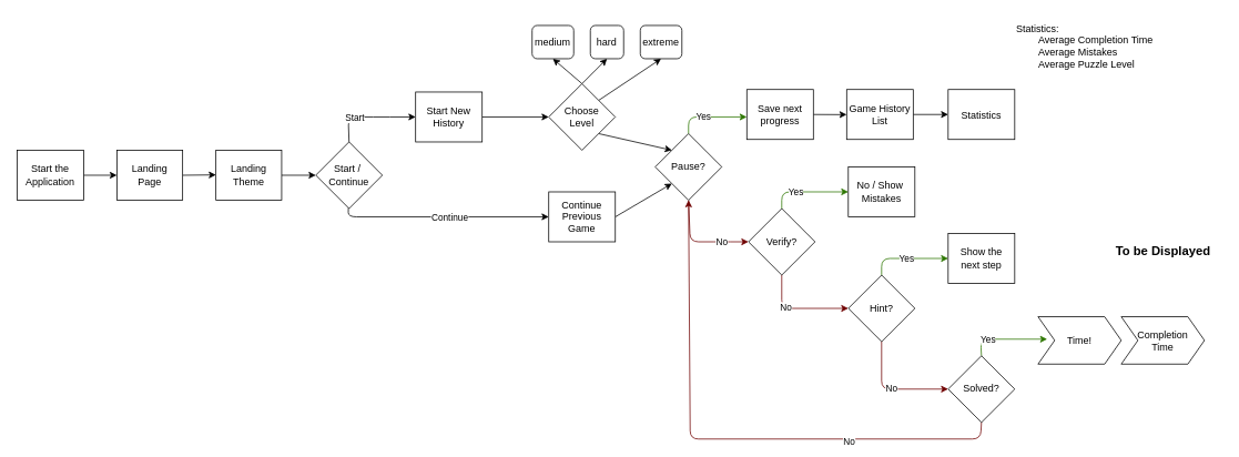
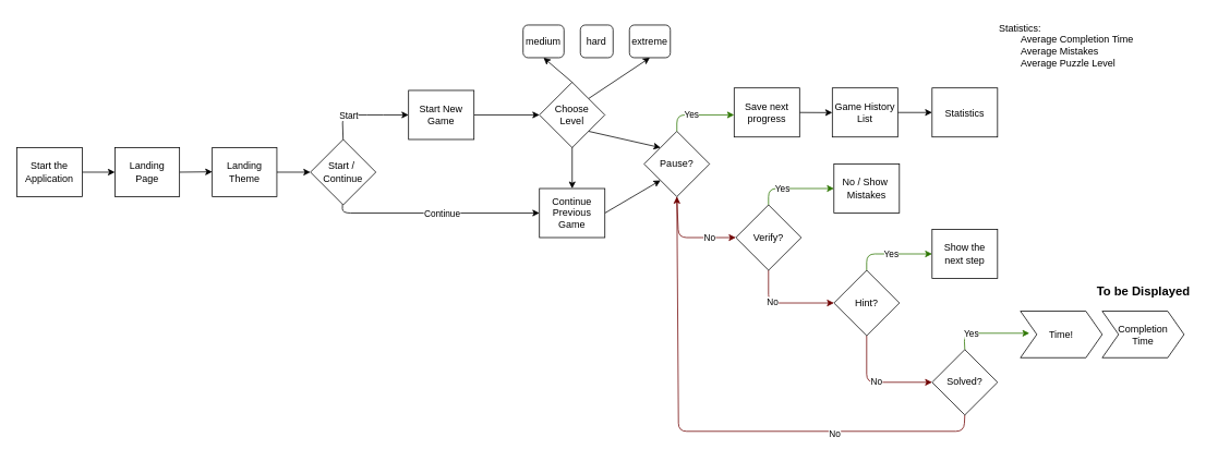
  <mxCell id="0" />
  <mxCell id="1" parent="0" />
  <mxCell id="2" style="edgeStyle=none;html=1;exitX=1;exitY=0.5;exitDx=0;exitDy=0;" edge="1" parent="1" source="3" target="5"><mxGeometry relative="1" as="geometry" /></mxCell>
  <mxCell id="3" value="Start the &lt;br&gt;Application" style="rounded=0;whiteSpace=wrap;html=1;" vertex="1" parent="1"><mxGeometry x="20" y="180" width="80" height="60" as="geometry" /></mxCell>
  <mxCell id="4" style="edgeStyle=none;html=1;exitX=1;exitY=0.5;exitDx=0;exitDy=0;" edge="1" parent="1" source="5"><mxGeometry relative="1" as="geometry"><mxPoint x="259" y="209.571" as="targetPoint" /></mxGeometry></mxCell>
  <mxCell id="5" value="Landing&lt;br&gt;Page" style="rounded=0;whiteSpace=wrap;html=1;" vertex="1" parent="1"><mxGeometry x="140" y="180" width="79" height="60" as="geometry" /></mxCell>
  <mxCell id="6" style="edgeStyle=none;html=1;entryX=0;entryY=0.5;entryDx=0;entryDy=0;" edge="1" parent="1" source="10" target="14"><mxGeometry relative="1" as="geometry"><Array as="points"><mxPoint x="418" y="260" /></Array></mxGeometry></mxCell>
  <mxCell id="7" value="Continue" style="edgeLabel;html=1;align=center;verticalAlign=middle;resizable=0;points=[];" vertex="1" connectable="0" parent="6"><mxGeometry x="-0.229" y="3" relative="1" as="geometry"><mxPoint x="35" y="3" as="offset" /></mxGeometry></mxCell>
  <mxCell id="8" style="edgeStyle=none;html=1;exitX=0.5;exitY=0;exitDx=0;exitDy=0;entryX=0;entryY=0.5;entryDx=0;entryDy=0;" edge="1" parent="1" source="10" target="12"><mxGeometry relative="1" as="geometry"><Array as="points"><mxPoint x="418" y="140" /><mxPoint x="458" y="140" /></Array></mxGeometry></mxCell>
  <mxCell id="9" value="Start" style="edgeLabel;html=1;align=center;verticalAlign=middle;resizable=0;points=[];" vertex="1" connectable="0" parent="8"><mxGeometry x="-0.32" relative="1" as="geometry"><mxPoint as="offset" /></mxGeometry></mxCell>
  <mxCell id="10" value="Start /&amp;nbsp;&lt;br&gt;Continue" style="rhombus;whiteSpace=wrap;html=1;" vertex="1" parent="1"><mxGeometry x="379" y="170" width="80" height="80" as="geometry" /></mxCell>
  <mxCell id="11" style="edgeStyle=none;html=1;exitX=1;exitY=0.5;exitDx=0;exitDy=0;entryX=0;entryY=0.5;entryDx=0;entryDy=0;" edge="1" parent="1" source="12" target="19"><mxGeometry relative="1" as="geometry"><mxPoint x="659" y="140.093" as="targetPoint" /><mxPoint x="579" y="170" as="sourcePoint" /></mxGeometry></mxCell>
- <mxCell id="12" value="Start New History" style="rounded=0;whiteSpace=wrap;html=1;" vertex="1" parent="1"><mxGeometry x="499" y="110" width="80" height="60" as="geometry" /></mxCell>
+ <mxCell id="12" value="Start New Game" style="rounded=0;whiteSpace=wrap;html=1;" vertex="1" parent="1"><mxGeometry x="499" y="110" width="80" height="60" as="geometry" /></mxCell>
  <mxCell id="13" style="edgeStyle=none;html=1;exitX=1;exitY=0.5;exitDx=0;exitDy=0;entryX=0;entryY=1;entryDx=0;entryDy=0;" edge="1" parent="1" source="14" target="32"><mxGeometry relative="1" as="geometry" /></mxCell>
  <mxCell id="14" value="Continue Previous Game" style="rounded=0;whiteSpace=wrap;html=1;" vertex="1" parent="1"><mxGeometry x="659" y="230" width="80" height="60" as="geometry" /></mxCell>
  <mxCell id="15" style="edgeStyle=none;html=1;exitX=0.5;exitY=0;exitDx=0;exitDy=0;entryX=0.5;entryY=1;entryDx=0;entryDy=0;" edge="1" parent="1" source="19" target="20"><mxGeometry relative="1" as="geometry" /></mxCell>
- <mxCell id="16" style="edgeStyle=none;html=1;exitX=0.5;exitY=0;exitDx=0;exitDy=0;entryX=0.5;entryY=1;entryDx=0;entryDy=0;" edge="1" parent="1" source="19" target="21"><mxGeometry relative="1" as="geometry" /></mxCell>
+ <mxCell id="16" style="edgeStyle=none;html=1;exitX=0.5;exitY=0;exitDx=0;exitDy=0;" edge="1" parent="1" source="19" target="14"><mxGeometry relative="1" as="geometry" /></mxCell>
  <mxCell id="17" style="edgeStyle=none;html=1;exitX=1;exitY=0;exitDx=0;exitDy=0;entryX=0.5;entryY=1;entryDx=0;entryDy=0;" edge="1" parent="1" source="19" target="22"><mxGeometry relative="1" as="geometry" /></mxCell>
  <mxCell id="18" style="edgeStyle=none;html=1;exitX=1;exitY=1;exitDx=0;exitDy=0;entryX=0;entryY=0;entryDx=0;entryDy=0;" edge="1" parent="1" source="19" target="32"><mxGeometry relative="1" as="geometry" /></mxCell>
  <mxCell id="19" value="Choose &lt;br&gt;Level" style="rhombus;whiteSpace=wrap;html=1;" vertex="1" parent="1"><mxGeometry x="659" y="100" width="80" height="80" as="geometry" /></mxCell>
  <mxCell id="20" value="medium" style="rounded=1;whiteSpace=wrap;html=1;" vertex="1" parent="1"><mxGeometry x="639" y="30" width="50" height="40" as="geometry" /></mxCell>
  <mxCell id="21" value="hard" style="rounded=1;whiteSpace=wrap;html=1;" vertex="1" parent="1"><mxGeometry x="709" y="30" width="40" height="40" as="geometry" /></mxCell>
  <mxCell id="22" value="extreme" style="rounded=1;whiteSpace=wrap;html=1;" vertex="1" parent="1"><mxGeometry x="769" y="30" width="50" height="40" as="geometry" /></mxCell>
  <mxCell id="23" style="edgeStyle=none;html=1;exitX=0.5;exitY=0;exitDx=0;exitDy=0;entryX=0;entryY=0.5;entryDx=0;entryDy=0;fillColor=#60a917;strokeColor=#2D7600;" edge="1" parent="1" source="27"><mxGeometry relative="1" as="geometry"><mxPoint x="1258" y="407" as="targetPoint" /><Array as="points"><mxPoint x="1178" y="407" /></Array></mxGeometry></mxCell>
  <mxCell id="24" value="Yes" style="edgeLabel;html=1;align=center;verticalAlign=middle;resizable=0;points=[];" vertex="1" connectable="0" parent="23"><mxGeometry x="-0.427" relative="1" as="geometry"><mxPoint as="offset" /></mxGeometry></mxCell>
  <mxCell id="25" style="edgeStyle=none;html=1;exitX=0.5;exitY=1;exitDx=0;exitDy=0;entryX=0.5;entryY=1;entryDx=0;entryDy=0;fillColor=#a20025;strokeColor=#6F0000;" edge="1" parent="1" source="27" target="32"><mxGeometry relative="1" as="geometry"><mxPoint x="1258" y="527" as="targetPoint" /><Array as="points"><mxPoint x="1178" y="527" /><mxPoint x="829" y="527" /></Array></mxGeometry></mxCell>
  <mxCell id="26" value="No" style="edgeLabel;html=1;align=center;verticalAlign=middle;resizable=0;points=[];" vertex="1" connectable="0" parent="25"><mxGeometry x="-0.455" y="2" relative="1" as="geometry"><mxPoint as="offset" /></mxGeometry></mxCell>
  <mxCell id="27" value="Solved?" style="rhombus;whiteSpace=wrap;html=1;" vertex="1" parent="1"><mxGeometry x="1139" y="427" width="80" height="80" as="geometry" /></mxCell>
  <mxCell id="28" value="Time!" style="shape=step;perimeter=stepPerimeter;fixedSize=1;points=[];whiteSpace=wrap;html=1;" vertex="1" parent="1"><mxGeometry x="1247" y="380" width="100" height="57" as="geometry" /></mxCell>
  <mxCell id="29" value="Completion&lt;br&gt;Time" style="shape=step;perimeter=stepPerimeter;fixedSize=1;points=[];whiteSpace=wrap;html=1;" vertex="1" parent="1"><mxGeometry x="1347" y="380" width="100" height="57" as="geometry" /></mxCell>
  <mxCell id="30" style="edgeStyle=none;html=1;exitX=0.5;exitY=1;exitDx=0;exitDy=0;fillColor=#a20025;strokeColor=#6F0000;entryX=0;entryY=0.5;entryDx=0;entryDy=0;" edge="1" parent="1" source="32" target="45"><mxGeometry relative="1" as="geometry"><mxPoint x="897" y="260" as="targetPoint" /><Array as="points"><mxPoint x="829" y="290" /><mxPoint x="867" y="290" /></Array></mxGeometry></mxCell>
  <mxCell id="31" value="No" style="edgeLabel;html=1;align=center;verticalAlign=middle;resizable=0;points=[];" vertex="1" connectable="0" parent="30"><mxGeometry x="-0.367" relative="1" as="geometry"><mxPoint x="38" y="12" as="offset" /></mxGeometry></mxCell>
  <mxCell id="32" value="Pause?" style="rhombus;whiteSpace=wrap;html=1;" vertex="1" parent="1"><mxGeometry x="787" y="160" width="80" height="80" as="geometry" /></mxCell>
  <mxCell id="33" style="edgeStyle=none;html=1;exitX=1;exitY=0.5;exitDx=0;exitDy=0;" edge="1" parent="1" source="34"><mxGeometry relative="1" as="geometry"><mxPoint x="1017" y="137.167" as="targetPoint" /></mxGeometry></mxCell>
  <mxCell id="34" value="Save next&lt;br&gt;progress" style="rounded=0;whiteSpace=wrap;html=1;" vertex="1" parent="1"><mxGeometry x="897" y="107" width="80" height="60" as="geometry" /></mxCell>
  <mxCell id="35" style="edgeStyle=none;html=1;exitX=1;exitY=0.5;exitDx=0;exitDy=0;fontSize=15;" edge="1" parent="1" source="36" target="52"><mxGeometry relative="1" as="geometry"><mxPoint x="1139" y="137" as="targetPoint" /></mxGeometry></mxCell>
  <mxCell id="36" value="&lt;span style=&quot;text-align: left; font-size: 12px;&quot;&gt;&lt;font style=&quot;font-size: 12px;&quot;&gt;Game History List&lt;/font&gt;&lt;/span&gt;" style="rounded=0;whiteSpace=wrap;html=1;fontSize=12;" vertex="1" parent="1"><mxGeometry x="1017" y="107" width="80" height="60" as="geometry" /></mxCell>
  <mxCell id="37" style="edgeStyle=none;html=1;exitX=0.5;exitY=0;exitDx=0;exitDy=0;fillColor=#60a917;strokeColor=#2D7600;" edge="1" parent="1" source="32"><mxGeometry relative="1" as="geometry"><mxPoint x="897" y="140" as="targetPoint" /><Array as="points"><mxPoint x="827" y="140" /></Array></mxGeometry></mxCell>
  <mxCell id="38" value="Yes" style="edgeLabel;html=1;align=center;verticalAlign=middle;resizable=0;points=[];" vertex="1" connectable="0" parent="37"><mxGeometry x="-0.173" y="1" relative="1" as="geometry"><mxPoint as="offset" /></mxGeometry></mxCell>
  <mxCell id="39" style="edgeStyle=none;html=1;exitX=1;exitY=0.5;exitDx=0;exitDy=0;entryX=0;entryY=0.5;entryDx=0;entryDy=0;" edge="1" parent="1" source="40" target="10"><mxGeometry relative="1" as="geometry" /></mxCell>
  <mxCell id="40" value="Landing&lt;br&gt;Theme" style="rounded=0;whiteSpace=wrap;html=1;" vertex="1" parent="1"><mxGeometry x="259" y="180" width="79" height="60" as="geometry" /></mxCell>
  <mxCell id="41" style="edgeStyle=none;html=1;exitX=0.5;exitY=0;exitDx=0;exitDy=0;fillColor=#60a917;strokeColor=#2D7600;entryX=0;entryY=0.5;entryDx=0;entryDy=0;" edge="1" parent="1" source="45" target="46"><mxGeometry relative="1" as="geometry"><mxPoint x="1019" y="230" as="targetPoint" /><Array as="points"><mxPoint x="939" y="230" /></Array></mxGeometry></mxCell>
  <mxCell id="42" value="Yes" style="edgeLabel;html=1;align=center;verticalAlign=middle;resizable=0;points=[];" vertex="1" connectable="0" parent="41"><mxGeometry x="-0.288" relative="1" as="geometry"><mxPoint as="offset" /></mxGeometry></mxCell>
  <mxCell id="43" style="edgeStyle=none;html=1;exitX=0.5;exitY=1;exitDx=0;exitDy=0;fillColor=#a20025;strokeColor=#6F0000;entryX=0;entryY=0.5;entryDx=0;entryDy=0;" edge="1" parent="1" source="45" target="49"><mxGeometry relative="1" as="geometry"><mxPoint x="1019" y="350" as="targetPoint" /><Array as="points"><mxPoint x="939" y="370" /></Array></mxGeometry></mxCell>
  <mxCell id="44" value="No" style="edgeLabel;html=1;align=center;verticalAlign=middle;resizable=0;points=[];" vertex="1" connectable="0" parent="43"><mxGeometry x="-0.272" y="2" relative="1" as="geometry"><mxPoint as="offset" /></mxGeometry></mxCell>
  <mxCell id="45" value="Verify?" style="rhombus;whiteSpace=wrap;html=1;" vertex="1" parent="1"><mxGeometry x="899" y="250" width="80" height="80" as="geometry" /></mxCell>
  <mxCell id="46" value="No / Show&amp;nbsp;&lt;br&gt;Mistakes" style="rounded=0;whiteSpace=wrap;html=1;" vertex="1" parent="1"><mxGeometry x="1019" y="200" width="80" height="60" as="geometry" /></mxCell>
  <mxCell id="47" value="Yes" style="edgeStyle=none;html=1;exitX=0.5;exitY=0;exitDx=0;exitDy=0;entryX=0;entryY=0.5;entryDx=0;entryDy=0;fillColor=#60a917;strokeColor=#2D7600;" edge="1" parent="1" source="49" target="50"><mxGeometry relative="1" as="geometry"><mxPoint x="1139" y="320" as="targetPoint" /><Array as="points"><mxPoint x="1059" y="310" /></Array></mxGeometry></mxCell>
  <mxCell id="48" value="No" style="edgeStyle=none;html=1;exitX=0.5;exitY=1;exitDx=0;exitDy=0;entryX=0;entryY=0.5;entryDx=0;entryDy=0;fillColor=#a20025;strokeColor=#6F0000;" edge="1" parent="1" source="49" target="27"><mxGeometry relative="1" as="geometry"><mxPoint x="1139" y="420" as="targetPoint" /><Array as="points"><mxPoint x="1059" y="467" /></Array></mxGeometry></mxCell>
  <mxCell id="49" value="Hint?" style="rhombus;whiteSpace=wrap;html=1;" vertex="1" parent="1"><mxGeometry x="1019" y="330" width="80" height="80" as="geometry" /></mxCell>
  <mxCell id="50" value="Show the &lt;br&gt;next step" style="rounded=0;whiteSpace=wrap;html=1;" vertex="1" parent="1"><mxGeometry x="1139" y="280" width="80" height="60" as="geometry" /></mxCell>
- <mxCell id="51" value="To be Displayed" style="text;html=1;align=center;verticalAlign=middle;resizable=0;points=[];autosize=1;strokeColor=none;fillColor=none;fontSize=15;fontStyle=1" vertex="1" parent="1"><mxGeometry x="1327" y="285" width="140" height="30" as="geometry" /></mxCell>
+ <mxCell id="51" value="To be Displayed" style="text;html=1;align=center;verticalAlign=middle;resizable=0;points=[];autosize=1;strokeColor=none;fillColor=none;fontSize=15;fontStyle=1" vertex="1" parent="1"><mxGeometry x="1327" y="340" width="140" height="30" as="geometry" /></mxCell>
  <mxCell id="52" value="&lt;span style=&quot;text-align: left; font-size: 12px;&quot;&gt;Statistics&lt;/span&gt;" style="rounded=0;whiteSpace=wrap;html=1;fontSize=15;" vertex="1" parent="1"><mxGeometry x="1139" y="107" width="80" height="60" as="geometry" /></mxCell>
  <mxCell id="53" value="Statistics: &lt;br&gt;&lt;span style=&quot;white-space: pre;&quot;&gt;&#09;&lt;/span&gt;Average Completion Time&lt;br&gt;&lt;span style=&quot;white-space: pre;&quot;&gt;&#09;&lt;/span&gt;Average Mistakes&lt;br&gt;&lt;span style=&quot;white-space: pre;&quot;&gt;&#09;&lt;/span&gt;Average&amp;nbsp;Puzzle Level" style="text;whiteSpace=wrap;html=1;fontSize=12;" vertex="1" parent="1"><mxGeometry x="1219" y="20" width="187" height="90" as="geometry" /></mxCell>
